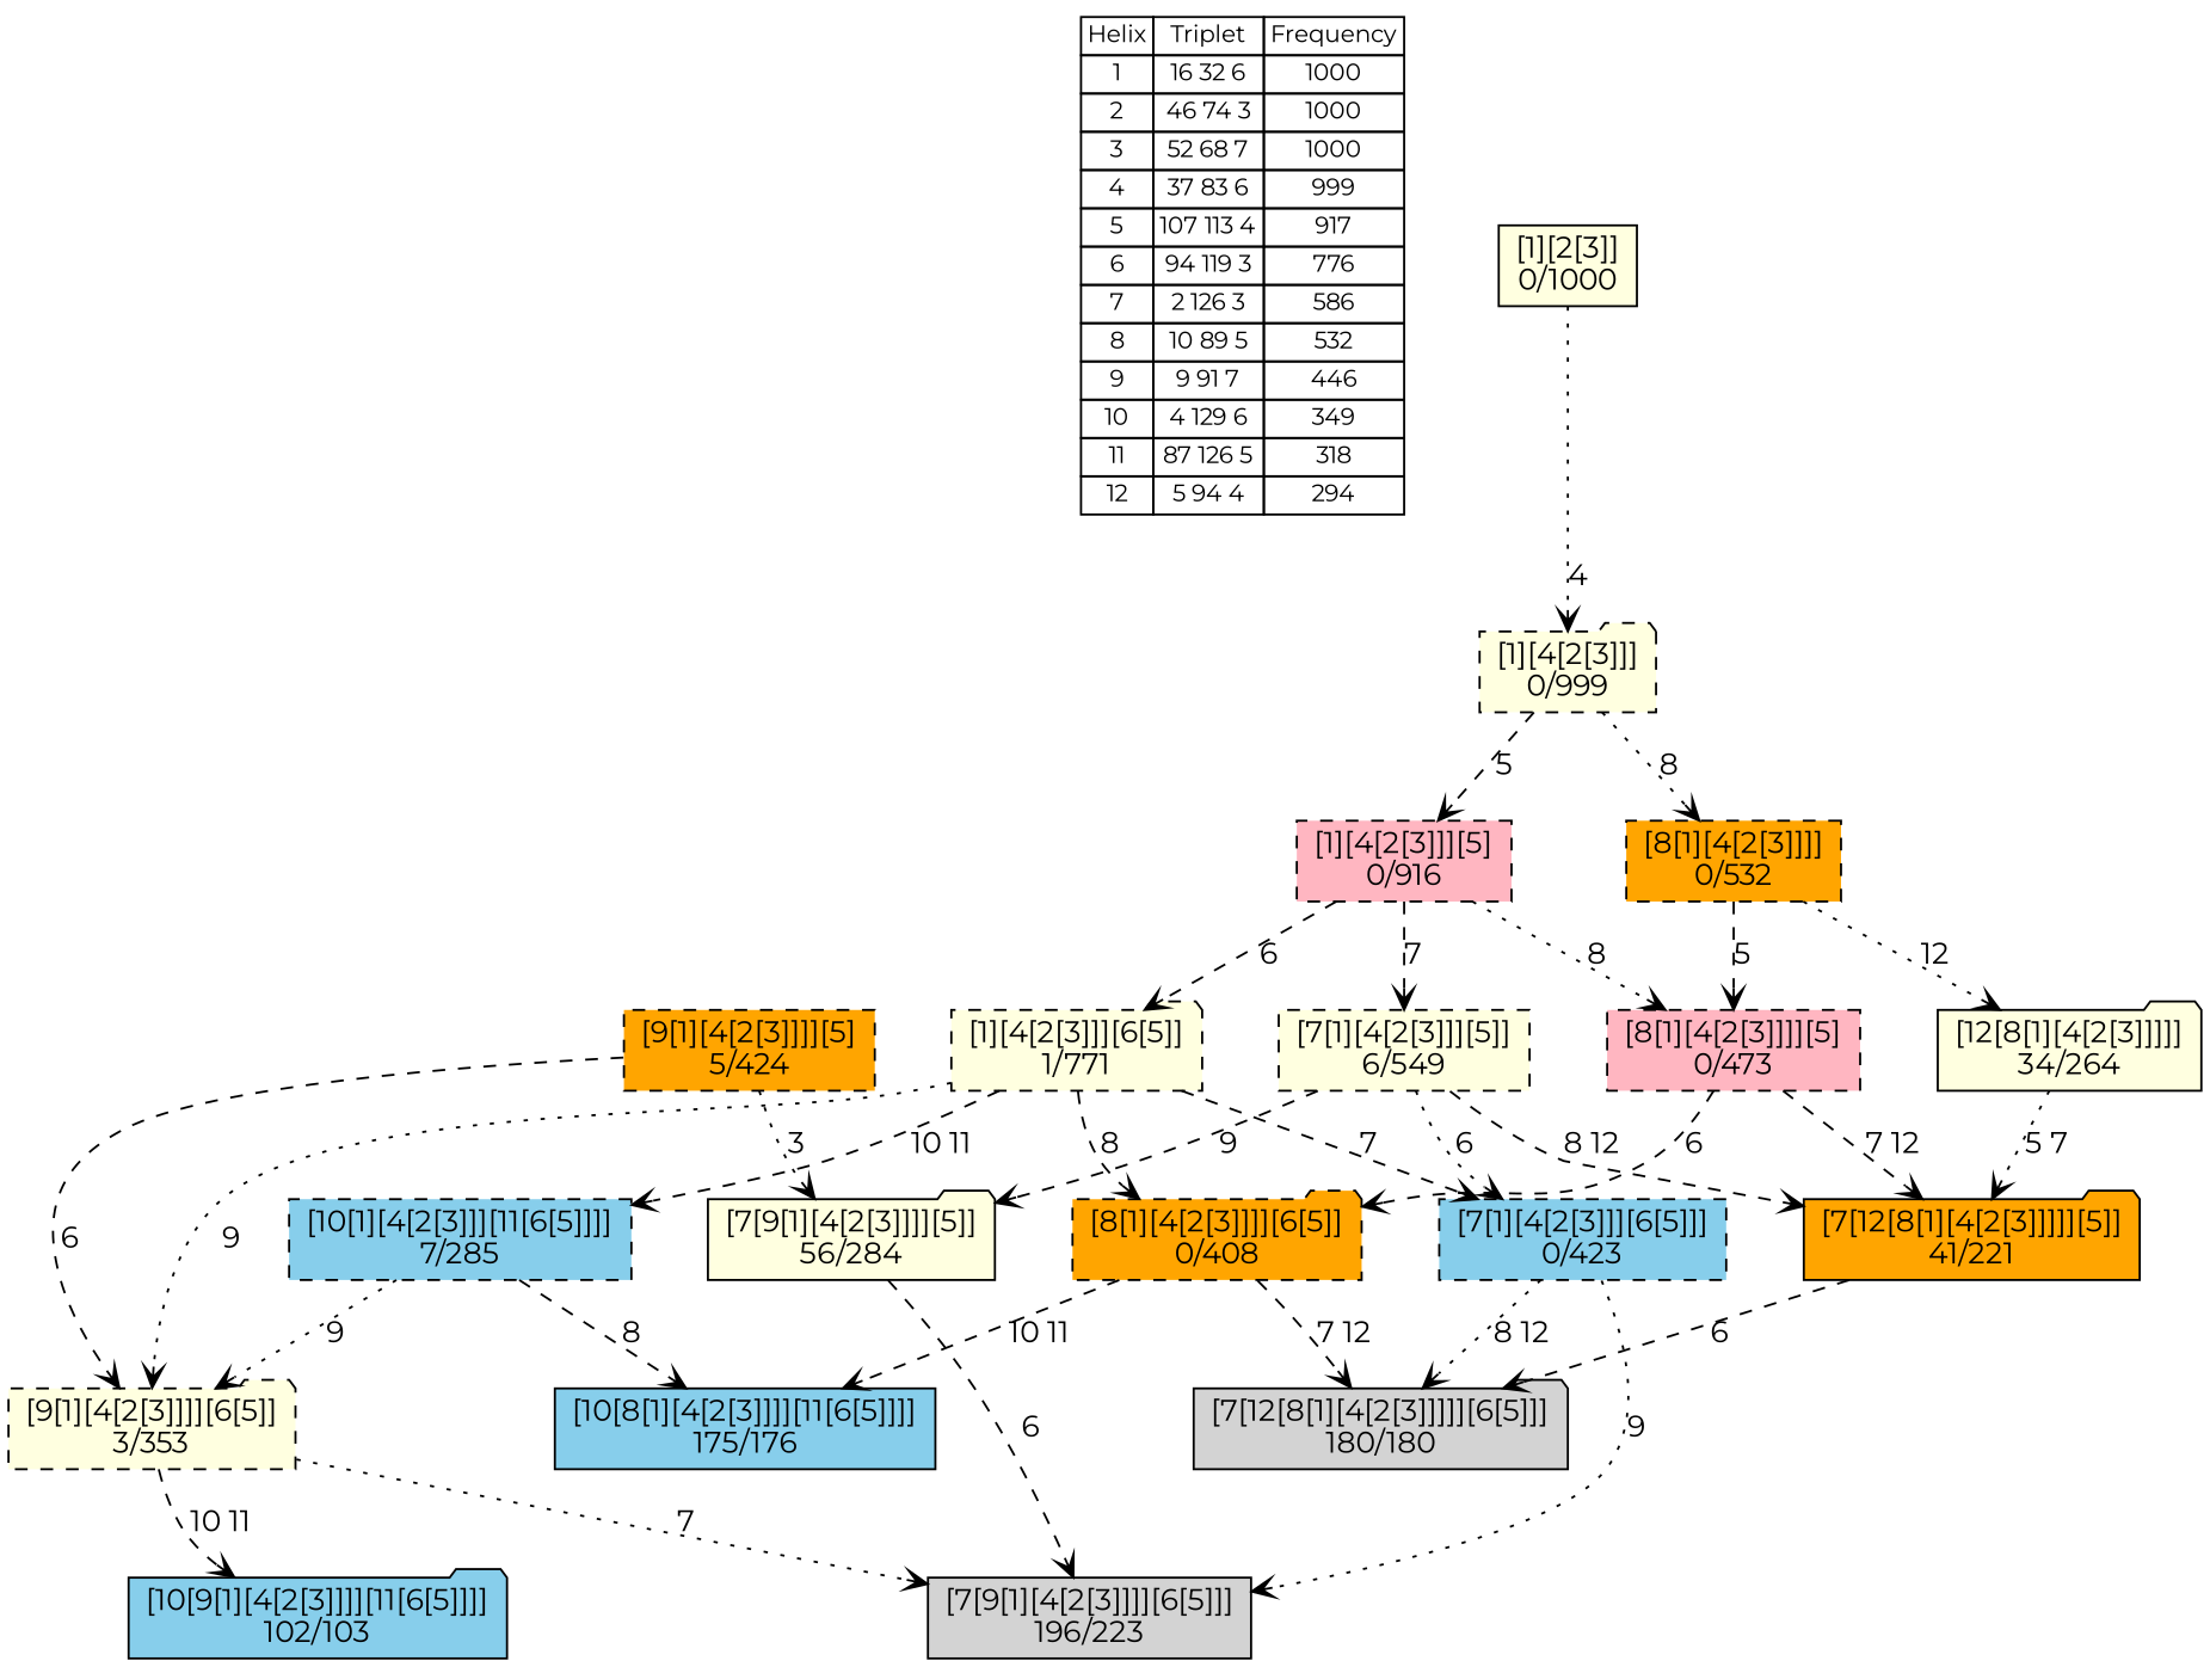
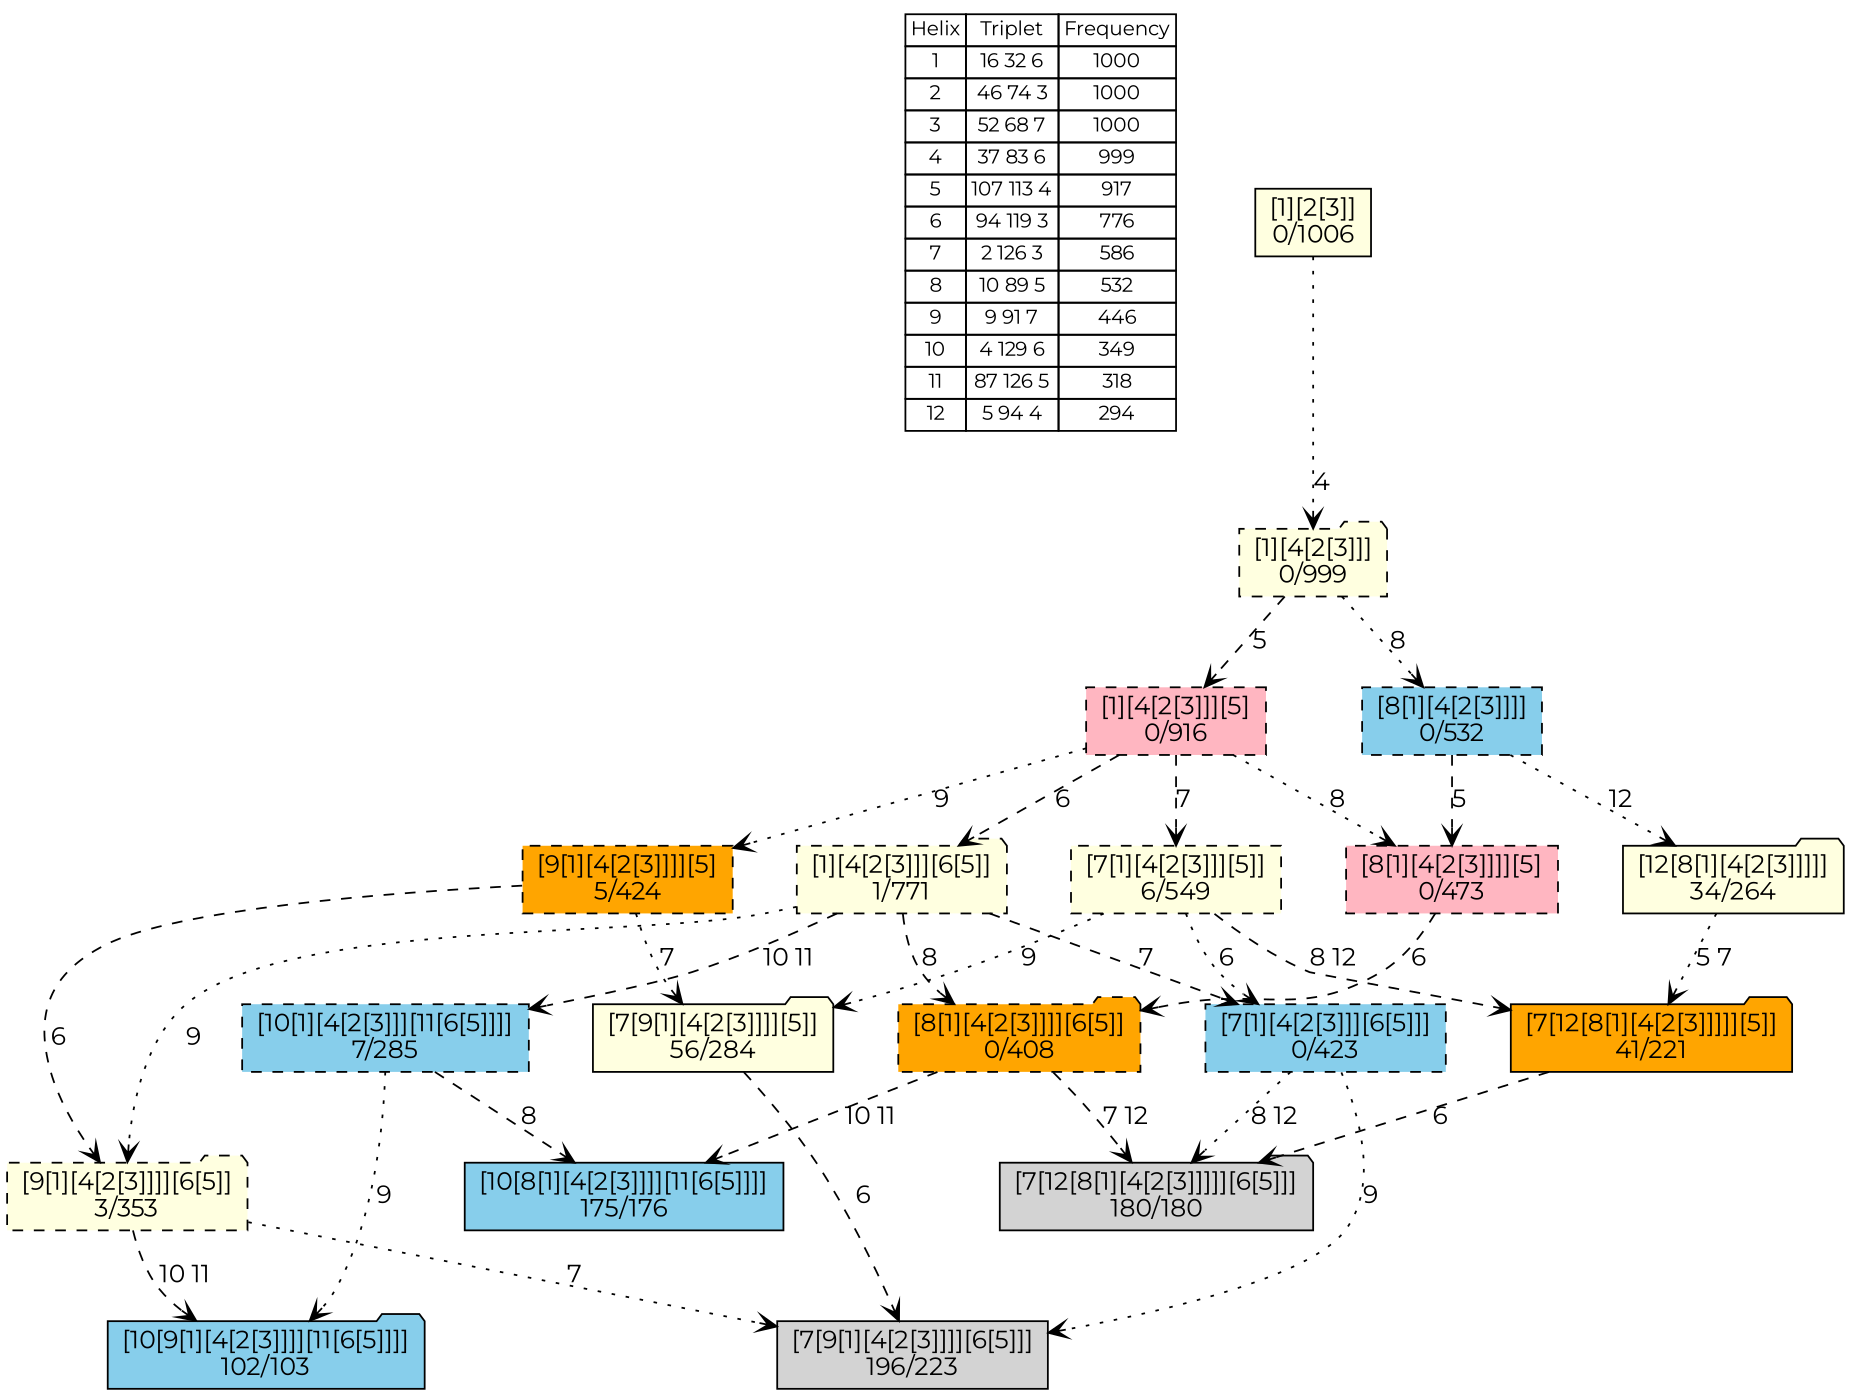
  digraph {
    fontname=Montserrat
    nodesep=0.5
    node [fontname=Montserrat shape=box fillcolor=lightyellow style="dashed,filled"]
    edge [arrowhead=vee fontname=Montserrat style=dashed]
    n1 [fontsize=11 label=< <table border="0" cellborder="1" cellspacing="0"><tr><td>Helix</td><td>Triplet</td><td>Frequency</td></tr> <tr><td>1</td><td>16 32 6</td><td>1000</td></tr> <tr><td>2</td><td>46 74 3</td><td>1000</td></tr> <tr><td>3</td><td>52 68 7</td><td>1000</td></tr> <tr><td>4</td><td>37 83 6</td><td>999</td></tr> <tr><td>5</td><td>107 113 4</td><td>917</td></tr> <tr><td>6</td><td>94 119 3</td><td>776</td></tr> <tr><td>7</td><td>2 126 3</td><td>586</td></tr> <tr><td>8</td><td>10 89 5</td><td>532</td></tr> <tr><td>9</td><td>9 91 7</td><td>446</td></tr> <tr><td>10</td><td>4 129 6</td><td>349</td></tr> <tr><td>11</td><td>87 126 5</td><td>318</td></tr> <tr><td>12</td><td>5 94 4</td><td>294</td></tr> </table>> shape=plaintext fillcolor="" style=""]
    n2 [fillcolor=lightgrey label="[7[9[1][4[2[3]]]][6[5]]]\n196/223" style=filled]
    n3 [fillcolor=lightgrey label="[7[12[8[1][4[2[3]]]]][6[5]]]\n180/180" shape=folder style=filled]
    n4 [fillcolor=skyblue label="[10[8[1][4[2[3]]]][11[6[5]]]]\n175/176" style=filled]
    n5 [fillcolor=skyblue label="[10[9[1][4[2[3]]]][11[6[5]]]]\n102/103" shape=folder style=filled]
    n6 [label="[7[9[1][4[2[3]]]][5]]\n56/284" shape=folder style=filled]
    n7 [fillcolor=orange label="[7[12[8[1][4[2[3]]]]][5]]\n41/221" shape=folder style=filled]
    n8 [label="[12[8[1][4[2[3]]]]]\n34/264" shape=folder style=filled]
    n9 [fillcolor=skyblue label="[7[1][4[2[3]]][6[5]]]\n0/423"]
    n10 [label="[1][4[2[3]]][6[5]]\n1/771" shape=folder]
    n11 [label="[9[1][4[2[3]]]][6[5]]\n3/353" shape=folder]
    n12 [fillcolor=orange label="[8[1][4[2[3]]]][6[5]]\n0/408" shape=folder]
    n13 [fillcolor=skyblue label="[10[1][4[2[3]]][11[6[5]]]]\n7/285"]
    n14 [label="[7[1][4[2[3]]][5]]\n6/549"]
    n15 [label="[1][4[2[3]]]\n0/999" shape=folder]
    n16 [fillcolor=lightpink label="[1][4[2[3]]][5]\n0/916"]
-   n17 [fillcolor=orange label="[8[1][4[2[3]]]]\n0/532"]
+   n17 [fillcolor=skyblue label="[8[1][4[2[3]]]]\n0/532"]
    n18 [fillcolor=lightpink label="[8[1][4[2[3]]]][5]\n0/473"]
    n19 [fillcolor=orange label="[9[1][4[2[3]]]][5]\n5/424"]
-   n20 [label="[1][2[3]]\n0/1000" style=filled]
+   n20 [label="[1][2[3]]\n0/1006" style=filled]
    n6 -> n2 [label="6 "]
    n7 -> n3 [label="6 "]
    n8 -> n7 [label="5 7 " style=dotted]
    n9 -> n2 [label="9 " style=dotted]
    n9 -> n3 [label="8 12 " style=dotted]
    n10 -> n9 [label="7 "]
    n10 -> n11 [label="9 " style=dotted]
    n10 -> n12 [label="8 "]
    n10 -> n13 [label="10 11 "]
    n11 -> n2 [label="7 " style=dotted]
    n11 -> n5 [label="10 11 "]
    n12 -> n3 [label="7 12 "]
    n12 -> n4 [label="10 11 "]
    n13 -> n4 [label="8 "]
-   n13 -> n11 [label="9 " style=dotted]
-   n14 -> n6 [label="9 "]
+   n13 -> n5 [label="9 " style=dotted]
+   n14 -> n6 [label="9 " style=dotted]
    n14 -> n7 [label="8 12 "]
    n14 -> n9 [label="6 " style=dotted]
    n15 -> n16 [label="5 "]
    n15 -> n17 [label="8 " style=dotted]
    n16 -> n10 [label="6 "]
    n16 -> n14 [label="7 "]
    n16 -> n18 [label="8 " style=dotted]
+   n16 -> n19 [label="9 " style=dotted]
    n17 -> n8 [label="12 " style=dotted]
    n17 -> n18 [label="5 "]
-   n18 -> n7 [label="7 12 "]
    n18 -> n12 [label="6 "]
-   n19 -> n6 [label="3 " style=dotted]
+   n19 -> n6 [label="7 " style=dotted]
    n19 -> n11 [label="6 "]
    n20 -> n15 [label="4 " style=dotted]
  }
